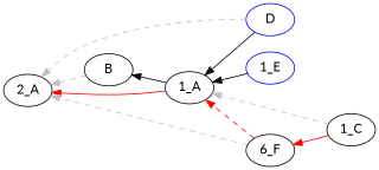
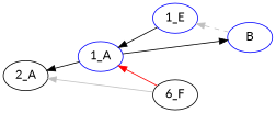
  digraph {
    fontname=Lato
    rankdir=RL
    node [fontname=Lato]
    edge [color=grey fontname=Lato style=filled]
-   B [color=black]
+   B [color=blue]
    "2_A"
-   "1_A"
-   D [color=blue]
+   "1_A" [color=blue]
    "1_E" [color=blue]
    n6 [label="6_F"]
-   "1_C"
-   B -> "2_A" [style=dashed]
+   B -> "1_E" [style=dashed]
    "1_A" -> B [color=black]
-   "1_A" -> "2_A" [color=red]
-   D -> "2_A" [style=dashed]
-   D -> "1_A" [color=black]
+   "1_A" -> "2_A" [color=black]
    "1_E" -> "1_A" [color=black]
-   n6 -> "2_A" [style=dashed]
-   n6 -> "1_A" [color=red style=dashed]
-   "1_C" -> "1_A" [style=dashed]
-   "1_C" -> n6 [color=red]
+   n6 -> "2_A"
+   n6 -> "1_A" [color=red]
  }
